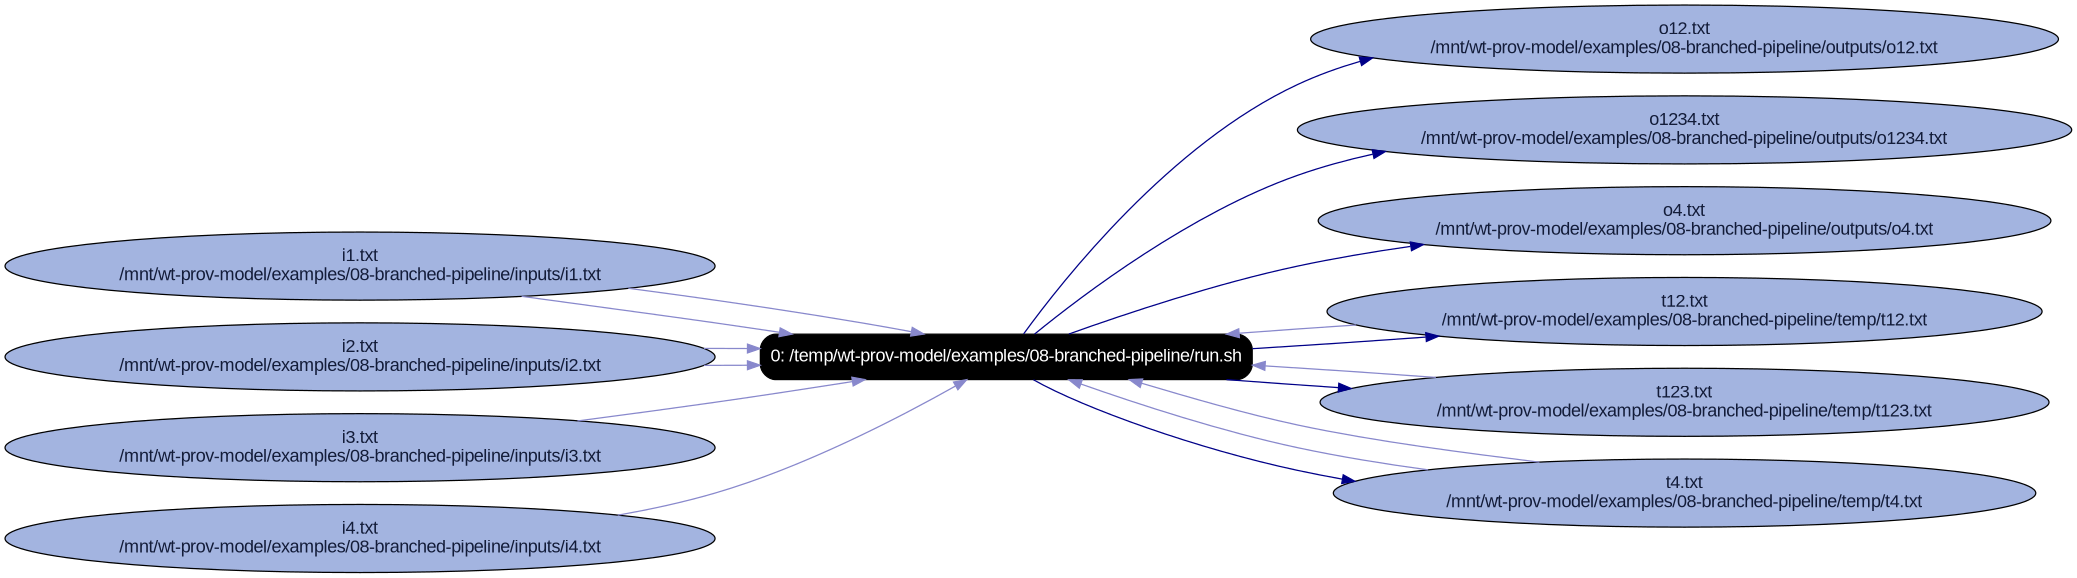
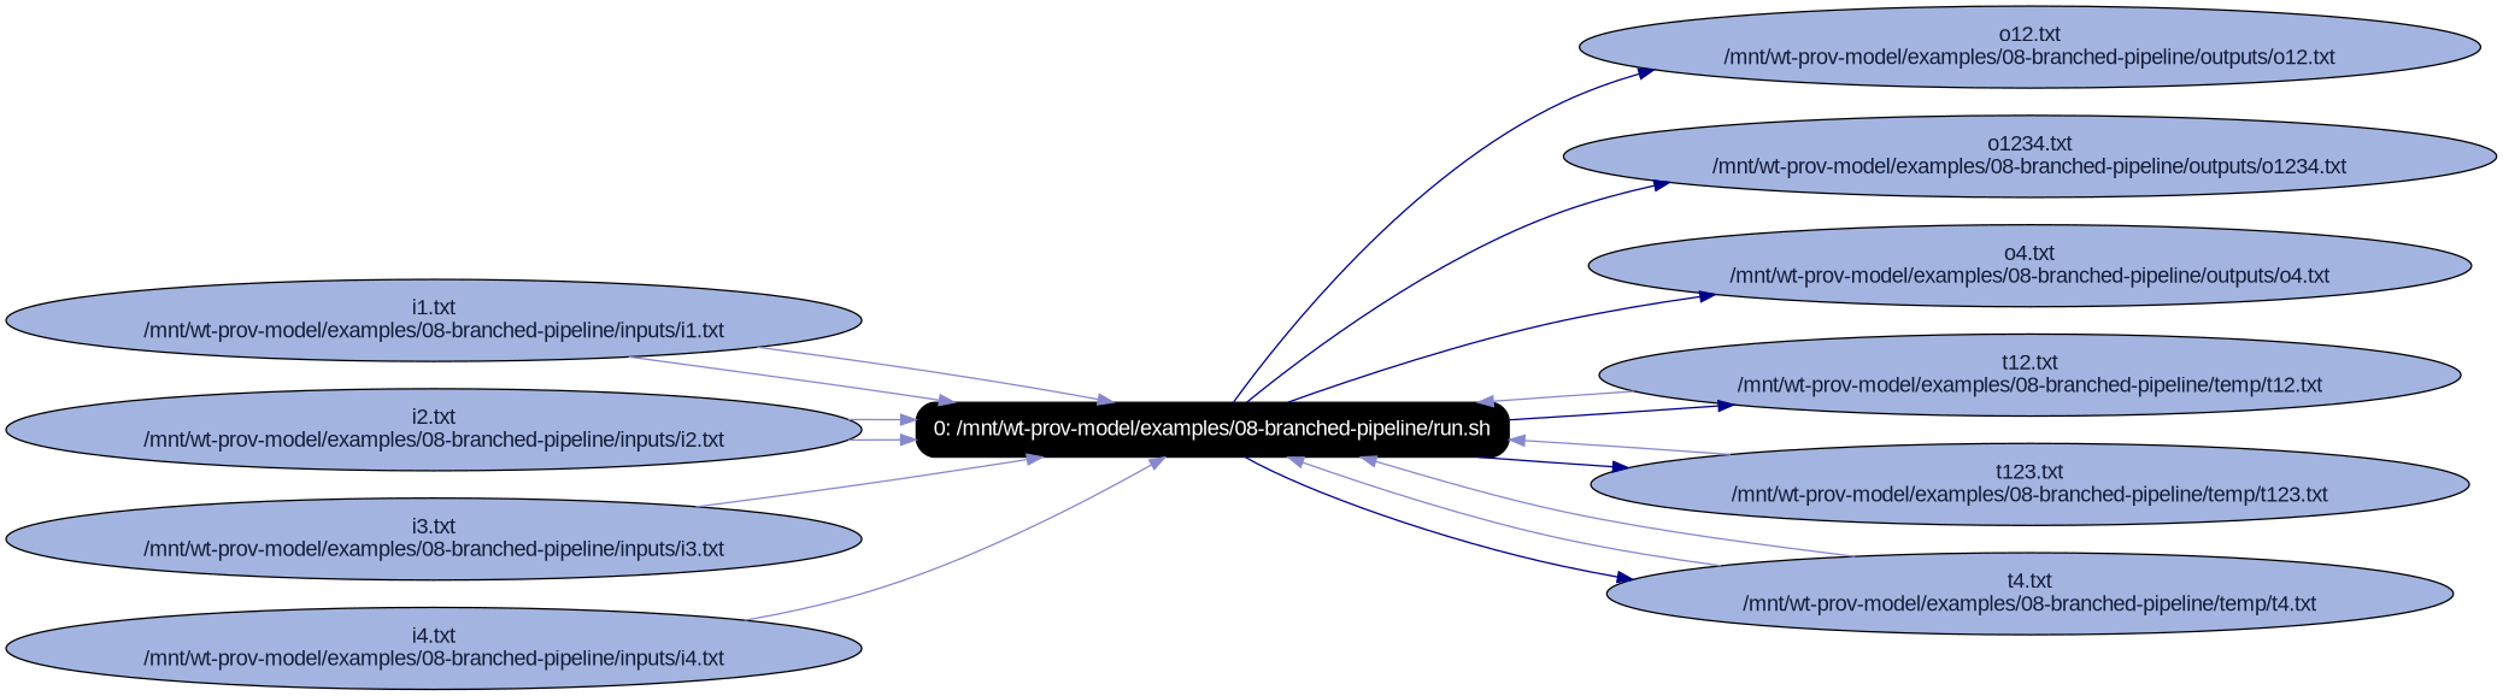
  digraph {
    rankdir=LR
    fontname="Liberation Sans"
    node [fillcolor="#A3B4E0" fontcolor="#131C39" shape=ellipse style="filled,rounded" fontname="Liberation Sans"]
    edge [color="#8888CC" fontname="Liberation Sans"]
-   n1 [fillcolor=black fontcolor=white label="0: /temp/wt-prov-model/examples/08-branched-pipeline/run.sh" shape=box]
+   n1 [fillcolor=black fontcolor=white label="0: /mnt/wt-prov-model/examples/08-branched-pipeline/run.sh" shape=box]
    n2 [label="o12.txt\n/mnt/wt-prov-model/examples/08-branched-pipeline/outputs/o12.txt"]
    n3 [label="o1234.txt\n/mnt/wt-prov-model/examples/08-branched-pipeline/outputs/o1234.txt"]
    n4 [label="o4.txt\n/mnt/wt-prov-model/examples/08-branched-pipeline/outputs/o4.txt"]
    n5 [label="t12.txt\n/mnt/wt-prov-model/examples/08-branched-pipeline/temp/t12.txt"]
    n6 [label="t123.txt\n/mnt/wt-prov-model/examples/08-branched-pipeline/temp/t123.txt"]
    n7 [label="t4.txt\n/mnt/wt-prov-model/examples/08-branched-pipeline/temp/t4.txt"]
    n8 [label="i1.txt\n/mnt/wt-prov-model/examples/08-branched-pipeline/inputs/i1.txt"]
    n9 [label="i2.txt\n/mnt/wt-prov-model/examples/08-branched-pipeline/inputs/i2.txt"]
    n10 [label="i3.txt\n/mnt/wt-prov-model/examples/08-branched-pipeline/inputs/i3.txt"]
    n11 [label="i4.txt\n/mnt/wt-prov-model/examples/08-branched-pipeline/inputs/i4.txt"]
    n1 -> n2 [color="#000088"]
    n1 -> n3 [color="#000088"]
    n1 -> n4 [color="#000088"]
    n1 -> n5 [color="#000088"]
    n1 -> n6 [color="#000088"]
    n1 -> n7 [color="#000088"]
    n5 -> n1
    n6 -> n1
    n7 -> n1
    n7 -> n1
    n8 -> n1
    n8 -> n1
    n9 -> n1
    n9 -> n1
    n10 -> n1
    n11 -> n1
  }
